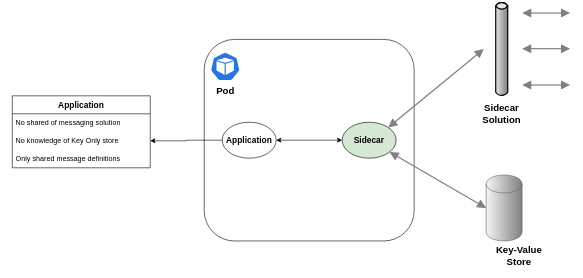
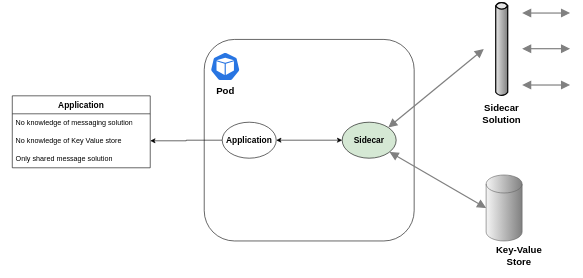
  <mxCell id="0" />
  <mxCell id="1" parent="0" />
  <mxCell id="2" value="" style="rounded=1;whiteSpace=wrap;html=1;" vertex="1" parent="1"><mxGeometry x="340" y="64" width="350" height="336" as="geometry" /></mxCell>
  <mxCell id="3" value="&lt;font style=&quot;font-size: 16px;&quot;&gt;&lt;b&gt;Pod&lt;/b&gt;&lt;/font&gt;" style="sketch=0;html=1;dashed=0;whitespace=wrap;fillColor=#2875E2;strokeColor=#ffffff;points=[[0.005,0.63,0],[0.1,0.2,0],[0.9,0.2,0],[0.5,0,0],[0.995,0.63,0],[0.72,0.99,0],[0.5,1,0],[0.28,0.99,0]];verticalLabelPosition=bottom;align=center;verticalAlign=top;shape=mxgraph.kubernetes.icon;prIcon=pod" vertex="1" parent="1"><mxGeometry x="350" y="85" width="50" height="48" as="geometry" /></mxCell>
  <mxCell id="4" style="edgeStyle=orthogonalEdgeStyle;rounded=0;orthogonalLoop=1;jettySize=auto;html=1;entryX=0;entryY=0.5;entryDx=0;entryDy=0;startArrow=classic;startFill=1;" edge="1" parent="1" source="6" target="7"><mxGeometry relative="1" as="geometry" /></mxCell>
  <mxCell id="5" style="edgeStyle=orthogonalEdgeStyle;rounded=0;orthogonalLoop=1;jettySize=auto;html=1;entryX=1;entryY=0.5;entryDx=0;entryDy=0;" edge="1" parent="1" source="6" target="19"><mxGeometry relative="1" as="geometry" /></mxCell>
  <mxCell id="6" value="&lt;b&gt;&lt;font style=&quot;font-size: 14px;&quot;&gt;Application&lt;/font&gt;&lt;/b&gt;" style="ellipse;whiteSpace=wrap;html=1;" vertex="1" parent="1"><mxGeometry x="370" y="202" width="90" height="60" as="geometry" /></mxCell>
  <mxCell id="7" value="&lt;font style=&quot;font-size: 14px;&quot;&gt;&lt;b&gt;Sidecar&lt;/b&gt;&lt;/font&gt;" style="ellipse;whiteSpace=wrap;html=1;fillColor=#d5e8d4;" vertex="1" parent="1"><mxGeometry x="570" y="202" width="90" height="60" as="geometry" /></mxCell>
  <mxCell id="8" value="" style="shape=cylinder3;whiteSpace=wrap;html=1;boundedLbl=1;backgroundOutline=1;size=15;fillColor=#f5f5f5;fontColor=#333333;strokeColor=#666666;gradientColor=#808080;gradientDirection=east;" vertex="1" parent="1"><mxGeometry x="810" y="290" width="60" height="110" as="geometry" /></mxCell>
  <mxCell id="9" value="" style="strokeWidth=2;strokeColor=#000000;dashed=0;align=center;html=1;fontSize=8;shape=mxgraph.eip.messageChannel;rotation=-90;" vertex="1" parent="1"><mxGeometry x="756" y="50" width="160" height="60" as="geometry" /></mxCell>
  <mxCell id="10" value="" style="edgeStyle=elbowEdgeStyle;strokeWidth=2;rounded=0;endArrow=block;startArrow=block;startSize=10;endSize=10;dashed=0;html=1;strokeColor=#808080;exitX=0;exitY=1;exitDx=40;exitDy=0;exitPerimeter=0;" edge="1" parent="1"><mxGeometry relative="1" as="geometry"><mxPoint x="870" y="140" as="sourcePoint" /><mxPoint x="950" y="140" as="targetPoint" /></mxGeometry></mxCell>
  <mxCell id="11" value="" style="strokeWidth=2;rounded=0;endArrow=block;startArrow=block;startSize=10;endSize=10;dashed=0;html=1;strokeColor=#808080;exitX=0;exitY=0;exitDx=80;exitDy=0;exitPerimeter=0;entryX=1;entryY=0;entryDx=0;entryDy=0;" edge="1" parent="1" source="9" target="7"><mxGeometry relative="1" as="geometry"><mxPoint x="760.44" y="90" as="sourcePoint" /><mxPoint x="759.996" y="150" as="targetPoint" /></mxGeometry></mxCell>
  <mxCell id="12" value="" style="edgeStyle=elbowEdgeStyle;strokeWidth=2;rounded=0;endArrow=block;startArrow=block;startSize=10;endSize=10;dashed=0;html=1;strokeColor=#808080;exitX=0;exitY=1;exitDx=40;exitDy=0;exitPerimeter=0;" edge="1" parent="1"><mxGeometry relative="1" as="geometry"><mxPoint x="870" y="20" as="sourcePoint" /><mxPoint x="950" y="20" as="targetPoint" /></mxGeometry></mxCell>
  <mxCell id="13" value="" style="edgeStyle=elbowEdgeStyle;strokeWidth=2;rounded=0;endArrow=block;startArrow=block;startSize=10;endSize=10;dashed=0;html=1;strokeColor=#808080;exitX=0;exitY=1;exitDx=40;exitDy=0;exitPerimeter=0;" edge="1" parent="1"><mxGeometry relative="1" as="geometry"><mxPoint x="870" y="79.44" as="sourcePoint" /><mxPoint x="950" y="79.44" as="targetPoint" /></mxGeometry></mxCell>
  <mxCell id="14" value="&lt;font style=&quot;font-size: 16px;&quot;&gt;&lt;b&gt;Sidecar Solution&lt;/b&gt;&lt;/font&gt;" style="text;html=1;strokeColor=none;fillColor=none;align=center;verticalAlign=middle;whiteSpace=wrap;rounded=0;" vertex="1" parent="1"><mxGeometry x="806" y="172" width="60" height="30" as="geometry" /></mxCell>
  <mxCell id="15" value="" style="strokeWidth=2;rounded=0;endArrow=block;startArrow=block;startSize=10;endSize=10;dashed=0;html=1;strokeColor=#808080;exitX=0;exitY=0.5;exitDx=0;exitDy=0;exitPerimeter=0;" edge="1" parent="1" source="8" target="7"><mxGeometry relative="1" as="geometry"><mxPoint x="753" y="310" as="sourcePoint" /><mxPoint x="590" y="441" as="targetPoint" /></mxGeometry></mxCell>
  <mxCell id="16" value="&lt;font style=&quot;font-size: 16px;&quot;&gt;&lt;b&gt;Key-Value&lt;br&gt;Store&lt;br&gt;&lt;/b&gt;&lt;/font&gt;" style="text;html=1;strokeColor=none;fillColor=none;align=center;verticalAlign=middle;whiteSpace=wrap;rounded=0;" vertex="1" parent="1"><mxGeometry x="815" y="410" width="100" height="30" as="geometry" /></mxCell>
  <mxCell id="17" value="&lt;font style=&quot;font-size: 14px;&quot;&gt;&lt;b&gt;Application&lt;/b&gt;&lt;/font&gt;" style="swimlane;fontStyle=0;childLayout=stackLayout;horizontal=1;startSize=30;horizontalStack=0;resizeParent=1;resizeParentMax=0;resizeLast=0;collapsible=1;marginBottom=0;whiteSpace=wrap;html=1;" vertex="1" parent="1"><mxGeometry x="20" y="158" width="230" height="120" as="geometry" /></mxCell>
- <mxCell id="18" value="No shared of messaging solution" style="text;strokeColor=none;fillColor=none;align=left;verticalAlign=middle;spacingLeft=4;spacingRight=4;overflow=hidden;points=[[0,0.5],[1,0.5]];portConstraint=eastwest;rotatable=0;whiteSpace=wrap;html=1;" vertex="1" parent="17"><mxGeometry y="30" width="230" height="30" as="geometry" /></mxCell>
- <mxCell id="19" value="No knowledge of Key Only store" style="text;strokeColor=none;fillColor=none;align=left;verticalAlign=middle;spacingLeft=4;spacingRight=4;overflow=hidden;points=[[0,0.5],[1,0.5]];portConstraint=eastwest;rotatable=0;whiteSpace=wrap;html=1;" vertex="1" parent="17"><mxGeometry y="60" width="230" height="30" as="geometry" /></mxCell>
- <mxCell id="20" value="Only shared message definitions" style="text;strokeColor=none;fillColor=none;align=left;verticalAlign=middle;spacingLeft=4;spacingRight=4;overflow=hidden;points=[[0,0.5],[1,0.5]];portConstraint=eastwest;rotatable=0;whiteSpace=wrap;html=1;" vertex="1" parent="17"><mxGeometry y="90" width="230" height="30" as="geometry" /></mxCell>
+ <mxCell id="18" value="No knowledge of messaging solution" style="text;strokeColor=none;fillColor=none;align=left;verticalAlign=middle;spacingLeft=4;spacingRight=4;overflow=hidden;points=[[0,0.5],[1,0.5]];portConstraint=eastwest;rotatable=0;whiteSpace=wrap;html=1;" vertex="1" parent="17"><mxGeometry y="30" width="230" height="30" as="geometry" /></mxCell>
+ <mxCell id="19" value="No knowledge of Key Value store" style="text;strokeColor=none;fillColor=none;align=left;verticalAlign=middle;spacingLeft=4;spacingRight=4;overflow=hidden;points=[[0,0.5],[1,0.5]];portConstraint=eastwest;rotatable=0;whiteSpace=wrap;html=1;" vertex="1" parent="17"><mxGeometry y="60" width="230" height="30" as="geometry" /></mxCell>
+ <mxCell id="20" value="Only shared message solution" style="text;strokeColor=none;fillColor=none;align=left;verticalAlign=middle;spacingLeft=4;spacingRight=4;overflow=hidden;points=[[0,0.5],[1,0.5]];portConstraint=eastwest;rotatable=0;whiteSpace=wrap;html=1;" vertex="1" parent="17"><mxGeometry y="90" width="230" height="30" as="geometry" /></mxCell>
